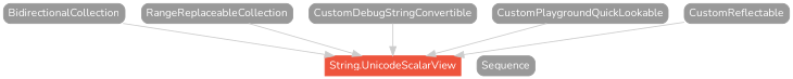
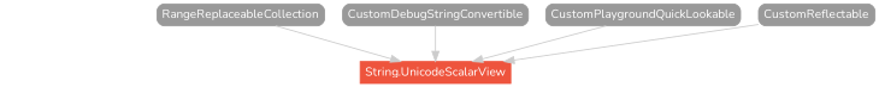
  strict digraph {
    fontname=Nunito
    node [color="#999999" fillcolor="#999999" fontcolor=white fontname=Nunito fontsize=12 margin="0.07,0.05" shape=box style="filled,rounded"]
    edge [color="#cccccc" fontname=Nunito]
    "String.UnicodeScalarView" [color="#ee543d" fillcolor="#ee543d" height=0.3 style=filled]
-   BidirectionalCollection [height=0.3]
    RangeReplaceableCollection [height=0.3]
    CustomDebugStringConvertible [height=0.3]
    CustomPlaygroundQuickLookable [height=0.3]
    CustomReflectable [height=0.3]
-   Sequence [height=0.3]
    subgraph sub_1 {
      rank=max
      "String.UnicodeScalarView"
    }
-   BidirectionalCollection -> "String.UnicodeScalarView"
    RangeReplaceableCollection -> "String.UnicodeScalarView"
    CustomDebugStringConvertible -> "String.UnicodeScalarView"
    CustomPlaygroundQuickLookable -> "String.UnicodeScalarView"
    CustomReflectable -> "String.UnicodeScalarView"
  }
